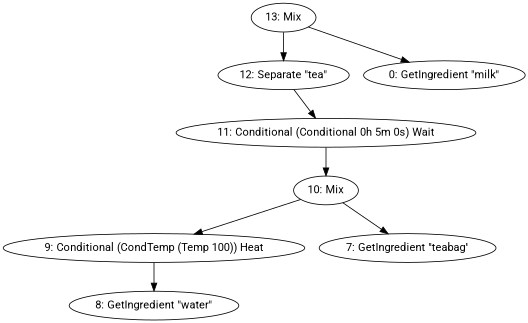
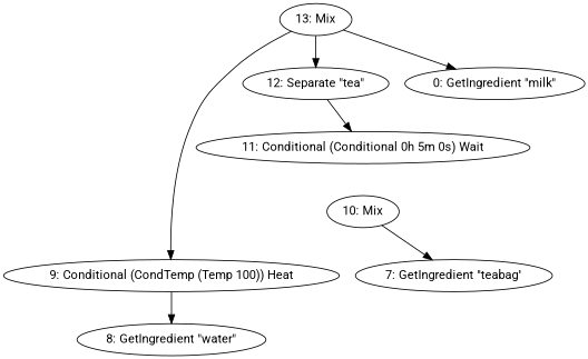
  digraph {
    fontname=Roboto
    node [fontname=Roboto]
    edge [fontname=Roboto]
    "9: Conditional (CondTemp (Temp 100)) Heat"
    "8: GetIngredient \"water\""
    "10: Mix"
    "7: GetIngredient \"teabag\""
    n5 [label="11: Conditional (Conditional 0h 5m 0s) Wait"]
    "12: Separate \"tea\""
    "13: Mix"
    "0: GetIngredient \"milk\""
    "9: Conditional (CondTemp (Temp 100)) Heat" -> "8: GetIngredient \"water\""
-   "10: Mix" -> "9: Conditional (CondTemp (Temp 100)) Heat"
+   "13: Mix" -> "9: Conditional (CondTemp (Temp 100)) Heat"
    "10: Mix" -> "7: GetIngredient \"teabag\""
-   n5 -> "10: Mix"
    "12: Separate \"tea\"" -> n5
    "13: Mix" -> "12: Separate \"tea\""
    "13: Mix" -> "0: GetIngredient \"milk\""
  }
